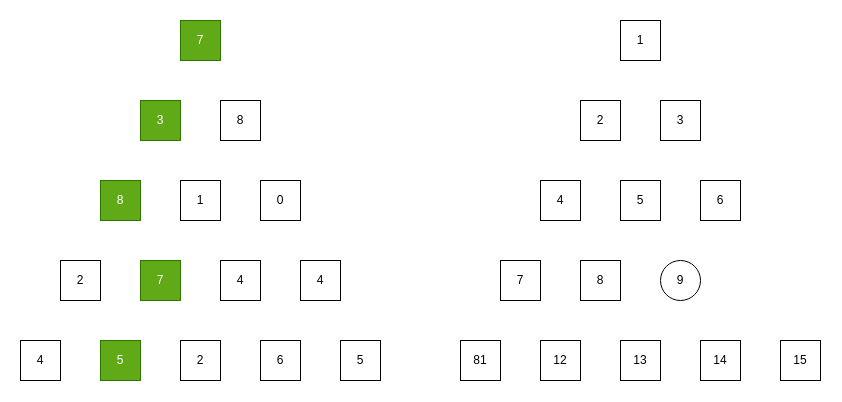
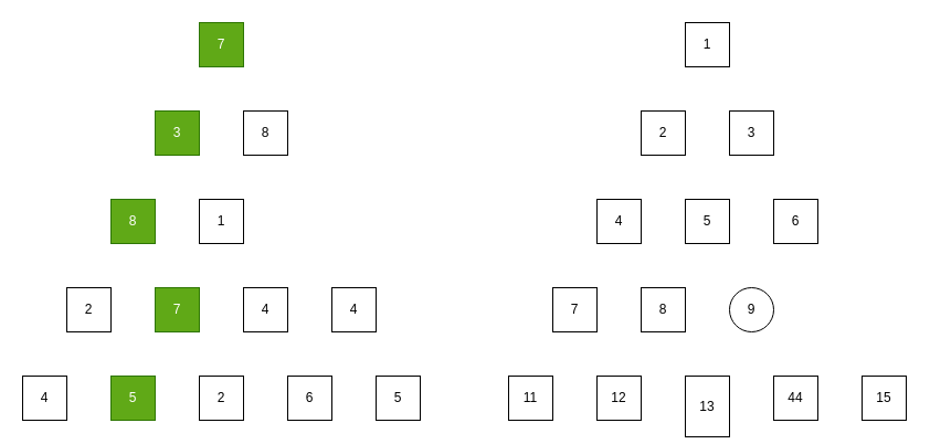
  <mxCell id="0" />
  <mxCell id="1" parent="0" />
  <mxCell id="2" value="7" style="rounded=0;whiteSpace=wrap;html=1;fillColor=#60a917;strokeColor=#2D7600;fontColor=#ffffff;" vertex="1" parent="1"><mxGeometry x="180" y="20" width="40" height="40" as="geometry" /></mxCell>
  <mxCell id="3" value="3" style="rounded=0;whiteSpace=wrap;html=1;fillColor=#60a917;strokeColor=#2D7600;fontColor=#ffffff;" vertex="1" parent="1"><mxGeometry x="140" y="100" width="40" height="40" as="geometry" /></mxCell>
  <mxCell id="4" value="8" style="rounded=0;whiteSpace=wrap;html=1;" vertex="1" parent="1"><mxGeometry x="220" y="100" width="40" height="40" as="geometry" /></mxCell>
  <mxCell id="5" value="8" style="rounded=0;whiteSpace=wrap;html=1;fillColor=#60a917;strokeColor=#2D7600;fontColor=#ffffff;" vertex="1" parent="1"><mxGeometry x="100" y="180" width="40" height="40" as="geometry" /></mxCell>
  <mxCell id="6" value="1" style="rounded=0;whiteSpace=wrap;html=1;" vertex="1" parent="1"><mxGeometry x="180" y="180" width="40" height="40" as="geometry" /></mxCell>
- <mxCell id="7" value="0" style="rounded=0;whiteSpace=wrap;html=1;" vertex="1" parent="1"><mxGeometry x="260" y="180" width="40" height="40" as="geometry" /></mxCell>
  <mxCell id="8" value="2" style="rounded=0;whiteSpace=wrap;html=1;" vertex="1" parent="1"><mxGeometry x="60" y="260" width="40" height="40" as="geometry" /></mxCell>
  <mxCell id="9" value="7" style="rounded=0;whiteSpace=wrap;html=1;fillColor=#60a917;strokeColor=#2D7600;fontColor=#ffffff;" vertex="1" parent="1"><mxGeometry x="140" y="260" width="40" height="40" as="geometry" /></mxCell>
  <mxCell id="10" value="4" style="rounded=0;whiteSpace=wrap;html=1;" vertex="1" parent="1"><mxGeometry x="220" y="260" width="40" height="40" as="geometry" /></mxCell>
  <mxCell id="11" value="4" style="rounded=0;whiteSpace=wrap;html=1;" vertex="1" parent="1"><mxGeometry x="300" y="260" width="40" height="40" as="geometry" /></mxCell>
  <mxCell id="12" value="4" style="rounded=0;whiteSpace=wrap;html=1;" vertex="1" parent="1"><mxGeometry x="20" y="340" width="40" height="40" as="geometry" /></mxCell>
  <mxCell id="13" value="5" style="rounded=0;whiteSpace=wrap;html=1;fillColor=#60a917;strokeColor=#2D7600;fontColor=#ffffff;" vertex="1" parent="1"><mxGeometry x="100" y="340" width="40" height="40" as="geometry" /></mxCell>
  <mxCell id="14" value="2" style="rounded=0;whiteSpace=wrap;html=1;" vertex="1" parent="1"><mxGeometry x="180" y="340" width="40" height="40" as="geometry" /></mxCell>
  <mxCell id="15" value="6" style="rounded=0;whiteSpace=wrap;html=1;" vertex="1" parent="1"><mxGeometry x="260" y="340" width="40" height="40" as="geometry" /></mxCell>
  <mxCell id="16" value="5" style="rounded=0;whiteSpace=wrap;html=1;" vertex="1" parent="1"><mxGeometry x="340" y="340" width="40" height="40" as="geometry" /></mxCell>
  <mxCell id="17" value="1" style="rounded=0;whiteSpace=wrap;html=1;" vertex="1" parent="1"><mxGeometry x="620" y="20" width="40" height="40" as="geometry" /></mxCell>
  <mxCell id="18" value="2" style="rounded=0;whiteSpace=wrap;html=1;" vertex="1" parent="1"><mxGeometry x="580" y="100" width="40" height="40" as="geometry" /></mxCell>
  <mxCell id="19" value="3" style="rounded=0;whiteSpace=wrap;html=1;" vertex="1" parent="1"><mxGeometry x="660" y="100" width="40" height="40" as="geometry" /></mxCell>
  <mxCell id="20" value="4" style="rounded=0;whiteSpace=wrap;html=1;" vertex="1" parent="1"><mxGeometry x="540" y="180" width="40" height="40" as="geometry" /></mxCell>
  <mxCell id="21" value="5" style="rounded=0;whiteSpace=wrap;html=1;" vertex="1" parent="1"><mxGeometry x="620" y="180" width="40" height="40" as="geometry" /></mxCell>
  <mxCell id="22" value="6" style="rounded=0;whiteSpace=wrap;html=1;" vertex="1" parent="1"><mxGeometry x="700" y="180" width="40" height="40" as="geometry" /></mxCell>
  <mxCell id="23" value="7" style="rounded=0;whiteSpace=wrap;html=1;" vertex="1" parent="1"><mxGeometry x="500" y="260" width="40" height="40" as="geometry" /></mxCell>
  <mxCell id="24" value="8" style="rounded=0;whiteSpace=wrap;html=1;" vertex="1" parent="1"><mxGeometry x="580" y="260" width="40" height="40" as="geometry" /></mxCell>
  <mxCell id="25" value="9" style="ellipse;whiteSpace=wrap;html=1;" vertex="1" parent="1"><mxGeometry x="660" y="260" width="40" height="40" as="geometry" /></mxCell>
- <mxCell id="26" value="81" style="rounded=0;whiteSpace=wrap;html=1;" vertex="1" parent="1"><mxGeometry x="460" y="340" width="40" height="40" as="geometry" /></mxCell>
+ <mxCell id="26" value="11" style="rounded=0;whiteSpace=wrap;html=1;" vertex="1" parent="1"><mxGeometry x="460" y="340" width="40" height="40" as="geometry" /></mxCell>
  <mxCell id="27" value="12" style="rounded=0;whiteSpace=wrap;html=1;" vertex="1" parent="1"><mxGeometry x="540" y="340" width="40" height="40" as="geometry" /></mxCell>
- <mxCell id="28" value="13" style="rounded=0;whiteSpace=wrap;html=1;" vertex="1" parent="1"><mxGeometry x="620" y="340" width="40" height="40" as="geometry" /></mxCell>
- <mxCell id="29" value="14" style="rounded=0;whiteSpace=wrap;html=1;" vertex="1" parent="1"><mxGeometry x="700" y="340" width="40" height="40" as="geometry" /></mxCell>
+ <mxCell id="28" value="13" style="rounded=0;whiteSpace=wrap;html=1;" vertex="1" parent="1"><mxGeometry x="620" y="340" width="40" height="55" as="geometry" /></mxCell>
+ <mxCell id="29" value="44" style="rounded=0;whiteSpace=wrap;html=1;" vertex="1" parent="1"><mxGeometry x="700" y="340" width="40" height="40" as="geometry" /></mxCell>
  <mxCell id="30" value="15" style="rounded=0;whiteSpace=wrap;html=1;" vertex="1" parent="1"><mxGeometry x="780" y="340" width="40" height="40" as="geometry" /></mxCell>
